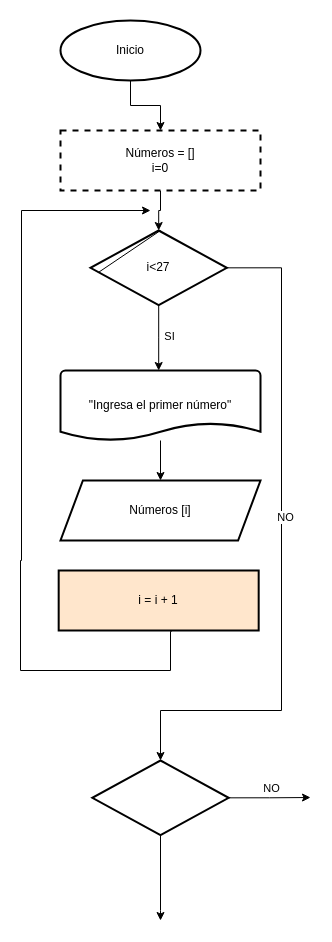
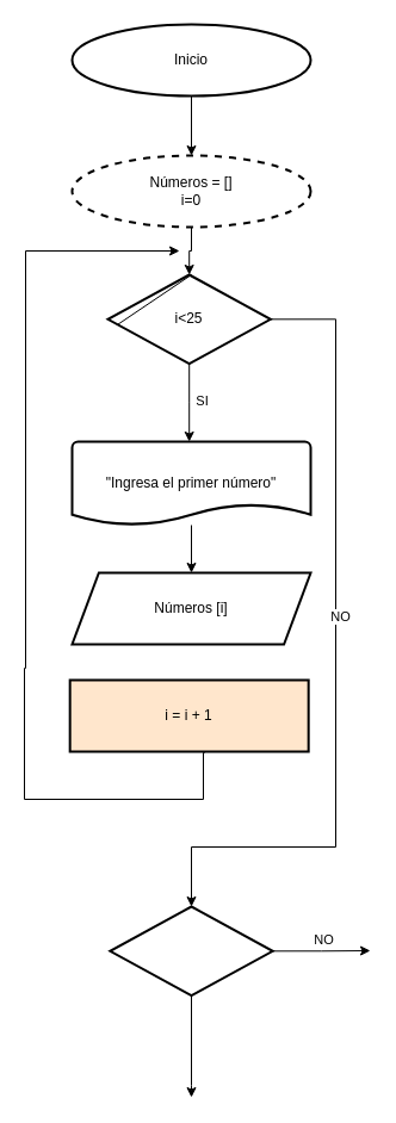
  <mxCell id="0" />
  <mxCell id="1" parent="0" />
  <mxCell id="2" value="" style="edgeStyle=orthogonalEdgeStyle;rounded=0;orthogonalLoop=1;jettySize=auto;html=1;" edge="1" parent="1" source="3" target="5"><mxGeometry relative="1" as="geometry" /></mxCell>
- <mxCell id="3" value="Inicio" style="strokeWidth=2;html=1;shape=mxgraph.flowchart.start_1;whiteSpace=wrap;" vertex="1" parent="1"><mxGeometry x="60" y="20" width="140" height="60" as="geometry" /></mxCell>
+ <mxCell id="3" value="Inicio" style="strokeWidth=2;html=1;shape=mxgraph.flowchart.start_1;whiteSpace=wrap;" vertex="1" parent="1"><mxGeometry x="60" y="20" width="200" height="60" as="geometry" /></mxCell>
  <mxCell id="4" value="" style="edgeStyle=orthogonalEdgeStyle;rounded=0;orthogonalLoop=1;jettySize=auto;html=1;" edge="1" parent="1" source="5" target="13"><mxGeometry relative="1" as="geometry" /></mxCell>
- <mxCell id="5" value="Números = []&lt;div&gt;i=0&lt;/div&gt;" style="rounded=1;whiteSpace=wrap;html=1;absoluteArcSize=1;arcSize=0;strokeWidth=2;dashed=1;" vertex="1" parent="1"><mxGeometry x="60" y="130" width="200" height="60" as="geometry" /></mxCell>
+ <mxCell id="5" value="Números = []&lt;div&gt;i=0&lt;/div&gt;" style="ellipse;whiteSpace=wrap;html=1;absoluteArcSize=1;arcSize=0;strokeWidth=2;dashed=1;" vertex="1" parent="1"><mxGeometry x="60" y="130" width="200" height="60" as="geometry" /></mxCell>
  <mxCell id="6" value="" style="edgeStyle=orthogonalEdgeStyle;rounded=0;orthogonalLoop=1;jettySize=auto;html=1;" edge="1" parent="1" source="7" target="9"><mxGeometry relative="1" as="geometry" /></mxCell>
  <mxCell id="7" value="&quot;Ingresa el primer número&quot;" style="strokeWidth=2;html=1;shape=mxgraph.flowchart.document2;whiteSpace=wrap;size=0.25;" vertex="1" parent="1"><mxGeometry x="60" y="370" width="200" height="70" as="geometry" /></mxCell>
  <mxCell id="8" value="" style="edgeStyle=orthogonalEdgeStyle;rounded=0;orthogonalLoop=1;jettySize=auto;html=1;exitX=0.565;exitY=1.013;exitDx=0;exitDy=0;exitPerimeter=0;" edge="1" parent="1" source="21"><mxGeometry relative="1" as="geometry"><mxPoint x="170" y="660" as="sourcePoint" /><mxPoint x="150" y="210" as="targetPoint" /><Array as="points"><mxPoint x="170" y="631" /><mxPoint x="170" y="670" /><mxPoint x="20" y="670" /><mxPoint x="20" y="560" /><mxPoint x="21" y="560" /><mxPoint x="21" y="210" /></Array></mxGeometry></mxCell>
  <mxCell id="9" value="Números [i]" style="shape=parallelogram;html=1;strokeWidth=2;perimeter=parallelogramPerimeter;whiteSpace=wrap;rounded=1;arcSize=0;size=0.112;" vertex="1" parent="1"><mxGeometry x="60" y="480" width="200" height="60" as="geometry" /></mxCell>
  <mxCell id="10" value="" style="edgeStyle=orthogonalEdgeStyle;rounded=0;orthogonalLoop=1;jettySize=auto;html=1;" edge="1" parent="1" source="13"><mxGeometry relative="1" as="geometry"><mxPoint x="158.182" y="370" as="targetPoint" /></mxGeometry></mxCell>
  <mxCell id="11" value="SI" style="edgeLabel;html=1;align=center;verticalAlign=middle;resizable=0;points=[];" vertex="1" connectable="0" parent="10"><mxGeometry x="-0.569" y="-2" relative="1" as="geometry"><mxPoint x="12" y="17" as="offset" /></mxGeometry></mxCell>
  <mxCell id="12" style="edgeStyle=orthogonalEdgeStyle;rounded=0;orthogonalLoop=1;jettySize=auto;html=1;exitX=1;exitY=0.5;exitDx=0;exitDy=0;exitPerimeter=0;" edge="1" parent="1" source="13"><mxGeometry relative="1" as="geometry"><mxPoint x="226.364" y="267.333" as="targetPoint" /></mxGeometry></mxCell>
- <mxCell id="13" value="i&amp;lt;27" style="strokeWidth=2;html=1;shape=mxgraph.flowchart.decision;whiteSpace=wrap;" vertex="1" parent="1"><mxGeometry x="90" y="230" width="136.364" height="74.667" as="geometry" /></mxCell>
+ <mxCell id="13" value="i&amp;lt;25" style="strokeWidth=2;html=1;shape=mxgraph.flowchart.decision;whiteSpace=wrap;" vertex="1" parent="1"><mxGeometry x="90" y="230" width="136.364" height="74.667" as="geometry" /></mxCell>
  <mxCell id="14" value="" style="edgeStyle=orthogonalEdgeStyle;rounded=0;orthogonalLoop=1;jettySize=auto;html=1;exitX=1;exitY=0.5;exitDx=0;exitDy=0;exitPerimeter=0;entryX=0.5;entryY=0;entryDx=0;entryDy=0;entryPerimeter=0;" edge="1" parent="1" source="13" target="18"><mxGeometry relative="1" as="geometry"><mxPoint x="271.818" y="202" as="sourcePoint" /><mxPoint x="160" y="610" as="targetPoint" /><Array as="points"><mxPoint x="281" y="267" /><mxPoint x="281" y="710" /><mxPoint x="160" y="710" /></Array></mxGeometry></mxCell>
  <mxCell id="15" value="NO" style="edgeLabel;html=1;align=center;verticalAlign=middle;resizable=0;points=[];" vertex="1" connectable="0" parent="14"><mxGeometry x="-0.061" relative="1" as="geometry"><mxPoint x="3" y="-10" as="offset" /></mxGeometry></mxCell>
  <mxCell id="16" value="" style="endArrow=none;html=1;rounded=0;exitX=0.062;exitY=0.557;exitDx=0;exitDy=0;exitPerimeter=0;" edge="1" parent="1" source="13"><mxGeometry width="50" height="50" relative="1" as="geometry"><mxPoint x="100" y="270" as="sourcePoint" /><mxPoint x="160" y="230" as="targetPoint" /></mxGeometry></mxCell>
  <mxCell id="17" style="edgeStyle=orthogonalEdgeStyle;rounded=0;orthogonalLoop=1;jettySize=auto;html=1;exitX=0.5;exitY=1;exitDx=0;exitDy=0;exitPerimeter=0;" edge="1" parent="1" source="18"><mxGeometry relative="1" as="geometry"><mxPoint x="160" y="920" as="targetPoint" /><Array as="points"><mxPoint x="160" y="910" /></Array></mxGeometry></mxCell>
  <mxCell id="18" value="" style="strokeWidth=2;html=1;shape=mxgraph.flowchart.decision;whiteSpace=wrap;" vertex="1" parent="1"><mxGeometry x="91.82" y="760" width="136.364" height="74.667" as="geometry" /></mxCell>
  <mxCell id="19" value="" style="edgeStyle=orthogonalEdgeStyle;rounded=0;orthogonalLoop=1;jettySize=auto;html=1;exitX=1;exitY=0.5;exitDx=0;exitDy=0;exitPerimeter=0;" edge="1" parent="1" source="18"><mxGeometry relative="1" as="geometry"><mxPoint x="271.818" y="582" as="sourcePoint" /><mxPoint x="310" y="797" as="targetPoint" /></mxGeometry></mxCell>
  <mxCell id="20" value="NO" style="edgeLabel;html=1;align=center;verticalAlign=middle;resizable=0;points=[];" vertex="1" connectable="0" parent="19"><mxGeometry x="-0.061" relative="1" as="geometry"><mxPoint x="3" y="-10" as="offset" /></mxGeometry></mxCell>
  <mxCell id="21" value="i = i + 1" style="rounded=1;whiteSpace=wrap;html=1;absoluteArcSize=1;arcSize=0;strokeWidth=2;fillColor=#ffe6cc;" vertex="1" parent="1"><mxGeometry x="58.18" y="570" width="200" height="60" as="geometry" /></mxCell>
